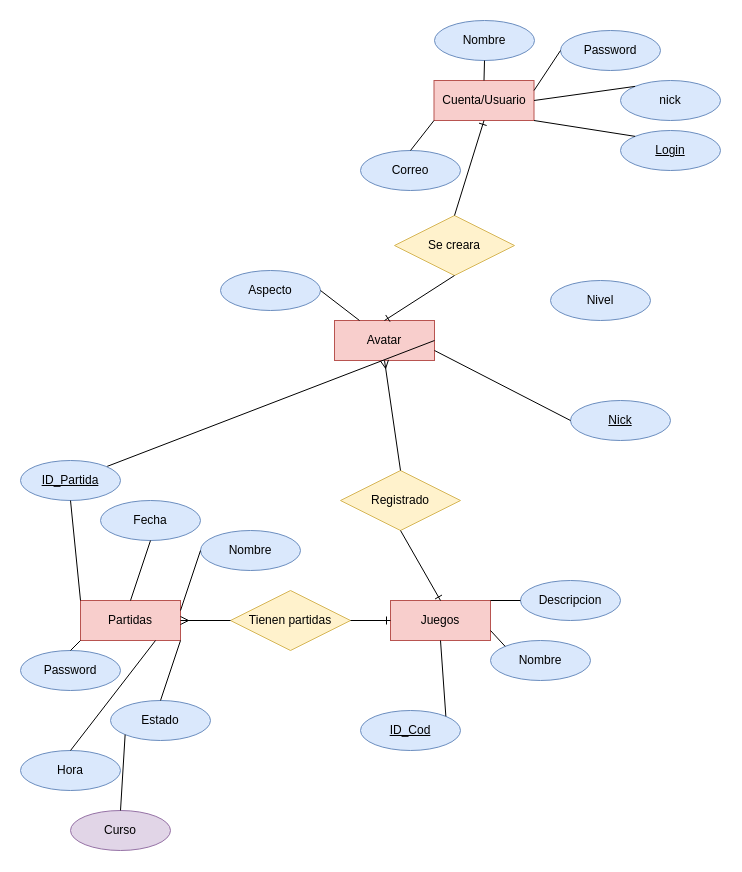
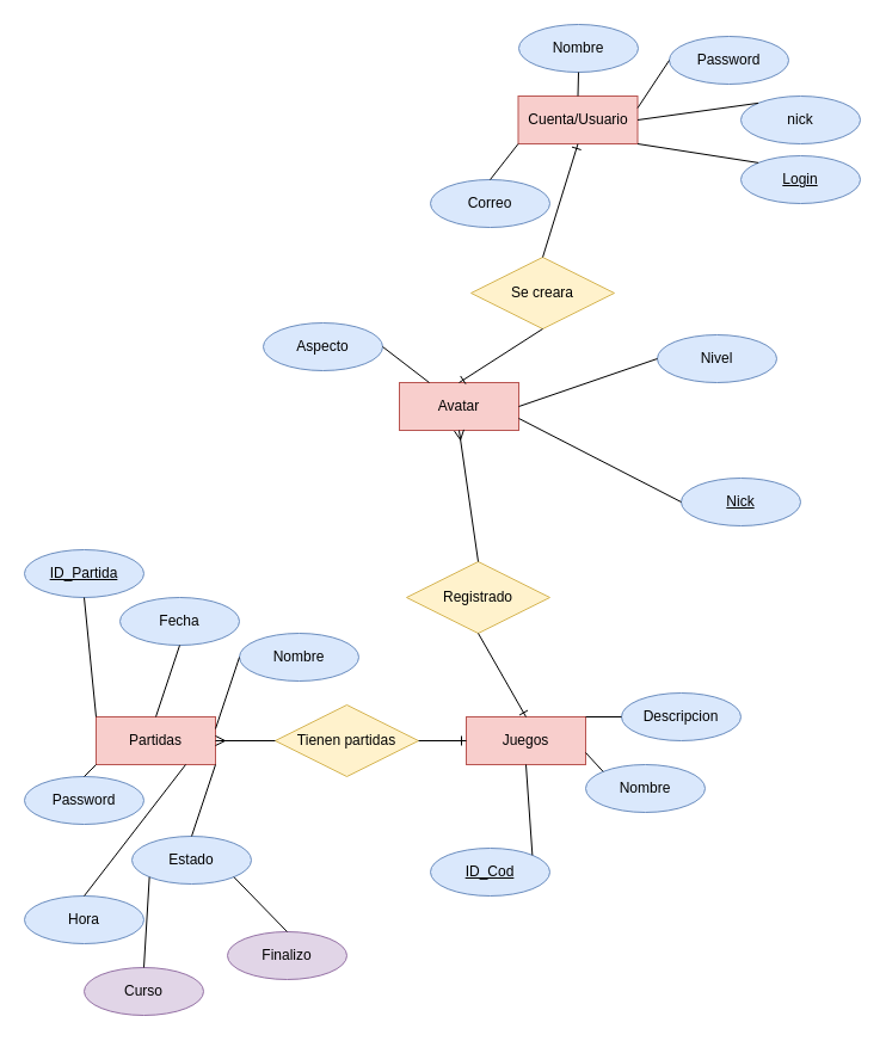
  <mxCell id="0" />
  <mxCell id="1" parent="0" />
  <mxCell id="2" value="Cuenta/Usuario" style="whiteSpace=wrap;html=1;align=center;fillColor=#f8cecc;strokeColor=#b85450;" vertex="1" parent="1"><mxGeometry x="433.5" y="80" width="100" height="40" as="geometry" /></mxCell>
  <mxCell id="3" value="Nombre" style="ellipse;whiteSpace=wrap;html=1;align=center;fillColor=#dae8fc;strokeColor=#6c8ebf;" vertex="1" parent="1"><mxGeometry x="434" y="20" width="100" height="40" as="geometry" /></mxCell>
  <mxCell id="4" value="Correo" style="ellipse;whiteSpace=wrap;html=1;align=center;fillColor=#dae8fc;strokeColor=#6c8ebf;" vertex="1" parent="1"><mxGeometry x="360" y="150" width="100" height="40" as="geometry" /></mxCell>
  <mxCell id="5" value="Password" style="ellipse;whiteSpace=wrap;html=1;align=center;fillColor=#dae8fc;strokeColor=#6c8ebf;" vertex="1" parent="1"><mxGeometry x="560" y="30" width="100" height="40" as="geometry" /></mxCell>
  <mxCell id="6" value="Login" style="ellipse;whiteSpace=wrap;html=1;align=center;fontStyle=4;fillColor=#dae8fc;strokeColor=#6c8ebf;" vertex="1" parent="1"><mxGeometry x="620" y="130" width="100" height="40" as="geometry" /></mxCell>
  <mxCell id="7" value="nick" style="ellipse;whiteSpace=wrap;html=1;align=center;fillColor=#dae8fc;strokeColor=#6c8ebf;" vertex="1" parent="1"><mxGeometry x="620" y="80" width="100" height="40" as="geometry" /></mxCell>
  <mxCell id="8" value="" style="endArrow=none;html=1;rounded=0;exitX=0.5;exitY=1;exitDx=0;exitDy=0;entryX=0.5;entryY=0;entryDx=0;entryDy=0;" edge="1" parent="1" source="3" target="2"><mxGeometry relative="1" as="geometry"><mxPoint x="270" y="410" as="sourcePoint" /><mxPoint x="430" y="410" as="targetPoint" /></mxGeometry></mxCell>
  <mxCell id="9" value="" style="endArrow=none;html=1;rounded=0;exitX=0.5;exitY=0;exitDx=0;exitDy=0;entryX=0;entryY=1;entryDx=0;entryDy=0;" edge="1" parent="1" source="4" target="2"><mxGeometry relative="1" as="geometry"><mxPoint x="240" y="410" as="sourcePoint" /><mxPoint x="400" y="410" as="targetPoint" /></mxGeometry></mxCell>
  <mxCell id="10" value="" style="endArrow=none;html=1;rounded=0;entryX=0;entryY=0.5;entryDx=0;entryDy=0;exitX=1;exitY=0.25;exitDx=0;exitDy=0;" edge="1" parent="1" source="2" target="5"><mxGeometry relative="1" as="geometry"><mxPoint x="500" y="320" as="sourcePoint" /><mxPoint x="660" y="320" as="targetPoint" /></mxGeometry></mxCell>
  <mxCell id="11" value="" style="endArrow=none;html=1;rounded=0;exitX=1;exitY=0.5;exitDx=0;exitDy=0;entryX=0;entryY=0;entryDx=0;entryDy=0;" edge="1" parent="1" source="2" target="7"><mxGeometry relative="1" as="geometry"><mxPoint x="490" y="500" as="sourcePoint" /><mxPoint x="650" y="500" as="targetPoint" /></mxGeometry></mxCell>
  <mxCell id="12" value="" style="endArrow=none;html=1;rounded=0;exitX=1;exitY=1;exitDx=0;exitDy=0;entryX=0;entryY=0;entryDx=0;entryDy=0;" edge="1" parent="1" source="2" target="6"><mxGeometry relative="1" as="geometry"><mxPoint x="360" y="440" as="sourcePoint" /><mxPoint x="520" y="440" as="targetPoint" /></mxGeometry></mxCell>
  <mxCell id="13" value="Avatar" style="whiteSpace=wrap;html=1;align=center;fillColor=#f8cecc;strokeColor=#b85450;" vertex="1" parent="1"><mxGeometry x="334" y="320" width="100" height="40" as="geometry" /></mxCell>
  <mxCell id="14" value="Nivel" style="ellipse;whiteSpace=wrap;html=1;align=center;fillColor=#dae8fc;strokeColor=#6c8ebf;" vertex="1" parent="1"><mxGeometry x="550" y="280" width="100" height="40" as="geometry" /></mxCell>
  <mxCell id="15" value="Aspecto" style="ellipse;whiteSpace=wrap;html=1;align=center;fillColor=#dae8fc;strokeColor=#6c8ebf;" vertex="1" parent="1"><mxGeometry x="220" y="270" width="100" height="40" as="geometry" /></mxCell>
  <mxCell id="16" value="Nick" style="ellipse;whiteSpace=wrap;html=1;align=center;fontStyle=4;fillColor=#dae8fc;strokeColor=#6c8ebf;" vertex="1" parent="1"><mxGeometry x="570" y="400" width="100" height="40" as="geometry" /></mxCell>
  <mxCell id="17" value="" style="endArrow=none;html=1;rounded=0;exitX=1;exitY=0.5;exitDx=0;exitDy=0;entryX=0.25;entryY=0;entryDx=0;entryDy=0;" edge="1" parent="1" source="15" target="13"><mxGeometry relative="1" as="geometry"><mxPoint x="340" y="600" as="sourcePoint" /><mxPoint x="500" y="600" as="targetPoint" /></mxGeometry></mxCell>
- <mxCell id="18" value="" style="endArrow=none;html=1;rounded=0;exitX=1;exitY=0.5;exitDx=0;exitDy=0;" edge="1" parent="1" source="13" target="34"><mxGeometry relative="1" as="geometry"><mxPoint x="500" y="580" as="sourcePoint" /><mxPoint x="660" y="580" as="targetPoint" /></mxGeometry></mxCell>
+ <mxCell id="18" value="" style="endArrow=none;html=1;rounded=0;exitX=1;exitY=0.5;exitDx=0;exitDy=0;entryX=0;entryY=0.5;entryDx=0;entryDy=0;" edge="1" parent="1" source="13" target="14"><mxGeometry relative="1" as="geometry"><mxPoint x="500" y="580" as="sourcePoint" /><mxPoint x="660" y="580" as="targetPoint" /></mxGeometry></mxCell>
  <mxCell id="19" value="" style="endArrow=none;html=1;rounded=0;exitX=1;exitY=0.75;exitDx=0;exitDy=0;entryX=0;entryY=0.5;entryDx=0;entryDy=0;" edge="1" parent="1" source="13" target="16"><mxGeometry relative="1" as="geometry"><mxPoint x="400" y="670" as="sourcePoint" /><mxPoint x="560" y="670" as="targetPoint" /></mxGeometry></mxCell>
  <mxCell id="20" value="Juegos" style="whiteSpace=wrap;html=1;align=center;fillColor=#f8cecc;strokeColor=#b85450;" vertex="1" parent="1"><mxGeometry x="390" y="600" width="100" height="40" as="geometry" /></mxCell>
  <mxCell id="21" value="ID_Cod" style="ellipse;whiteSpace=wrap;html=1;align=center;fontStyle=4;fillColor=#dae8fc;strokeColor=#6c8ebf;" vertex="1" parent="1"><mxGeometry x="360" y="710" width="100" height="40" as="geometry" /></mxCell>
  <mxCell id="22" value="Nombre" style="ellipse;whiteSpace=wrap;html=1;align=center;fillColor=#dae8fc;strokeColor=#6c8ebf;" vertex="1" parent="1"><mxGeometry x="490" y="640" width="100" height="40" as="geometry" /></mxCell>
  <mxCell id="23" value="Descripcion" style="ellipse;whiteSpace=wrap;html=1;align=center;fillColor=#dae8fc;strokeColor=#6c8ebf;" vertex="1" parent="1"><mxGeometry x="520" y="580" width="100" height="40" as="geometry" /></mxCell>
  <mxCell id="24" value="" style="endArrow=none;html=1;rounded=0;exitX=1;exitY=0;exitDx=0;exitDy=0;entryX=0.5;entryY=1;entryDx=0;entryDy=0;" edge="1" parent="1" source="21" target="20"><mxGeometry relative="1" as="geometry"><mxPoint x="400" y="800" as="sourcePoint" /><mxPoint x="560" y="800" as="targetPoint" /></mxGeometry></mxCell>
  <mxCell id="25" value="" style="endArrow=none;html=1;rounded=0;exitX=1;exitY=0.75;exitDx=0;exitDy=0;entryX=0;entryY=0;entryDx=0;entryDy=0;" edge="1" parent="1" source="20" target="22"><mxGeometry relative="1" as="geometry"><mxPoint x="450" y="810" as="sourcePoint" /><mxPoint x="610" y="810" as="targetPoint" /></mxGeometry></mxCell>
  <mxCell id="26" value="" style="endArrow=none;html=1;rounded=0;exitX=1;exitY=0;exitDx=0;exitDy=0;entryX=0;entryY=0.5;entryDx=0;entryDy=0;" edge="1" parent="1" source="20" target="23"><mxGeometry relative="1" as="geometry"><mxPoint x="510" y="660" as="sourcePoint" /><mxPoint x="670" y="660" as="targetPoint" /></mxGeometry></mxCell>
  <mxCell id="27" value="Se creara" style="shape=rhombus;perimeter=rhombusPerimeter;whiteSpace=wrap;html=1;align=center;fillColor=#fff2cc;strokeColor=#d6b656;" vertex="1" parent="1"><mxGeometry x="394" y="215" width="120" height="60" as="geometry" /></mxCell>
  <mxCell id="28" value="" style="fontSize=12;html=1;endArrow=ERone;endFill=1;rounded=0;entryX=0.5;entryY=1;entryDx=0;entryDy=0;exitX=0.5;exitY=0;exitDx=0;exitDy=0;" edge="1" parent="1" source="27" target="2"><mxGeometry width="100" height="100" relative="1" as="geometry"><mxPoint x="380" y="380" as="sourcePoint" /><mxPoint x="480" y="280" as="targetPoint" /></mxGeometry></mxCell>
  <mxCell id="29" value="" style="fontSize=12;html=1;endArrow=ERone;endFill=1;rounded=0;exitX=0.5;exitY=1;exitDx=0;exitDy=0;entryX=0.5;entryY=0;entryDx=0;entryDy=0;" edge="1" parent="1" source="27" target="13"><mxGeometry width="100" height="100" relative="1" as="geometry"><mxPoint x="-30" y="590" as="sourcePoint" /><mxPoint x="490" y="290" as="targetPoint" /></mxGeometry></mxCell>
  <mxCell id="30" value="Registrado" style="shape=rhombus;perimeter=rhombusPerimeter;whiteSpace=wrap;html=1;align=center;fillColor=#fff2cc;strokeColor=#d6b656;" vertex="1" parent="1"><mxGeometry x="340" y="470" width="120" height="60" as="geometry" /></mxCell>
  <mxCell id="31" value="" style="fontSize=12;html=1;endArrow=ERmany;rounded=0;entryX=0.5;entryY=1;entryDx=0;entryDy=0;exitX=0.5;exitY=0;exitDx=0;exitDy=0;" edge="1" parent="1" source="30" target="13"><mxGeometry width="100" height="100" relative="1" as="geometry"><mxPoint x="260" y="580" as="sourcePoint" /><mxPoint x="360" y="480" as="targetPoint" /></mxGeometry></mxCell>
  <mxCell id="32" value="" style="fontSize=12;html=1;endArrow=ERone;endFill=1;rounded=0;entryX=0.5;entryY=0;entryDx=0;entryDy=0;exitX=0.5;exitY=1;exitDx=0;exitDy=0;" edge="1" parent="1" source="30" target="20"><mxGeometry width="100" height="100" relative="1" as="geometry"><mxPoint x="260" y="580" as="sourcePoint" /><mxPoint x="360" y="480" as="targetPoint" /></mxGeometry></mxCell>
  <mxCell id="33" value="Partidas" style="whiteSpace=wrap;html=1;align=center;fillColor=#f8cecc;strokeColor=#b85450;" vertex="1" parent="1"><mxGeometry x="80" y="600" width="100" height="40" as="geometry" /></mxCell>
  <mxCell id="34" value="ID_Partida" style="ellipse;whiteSpace=wrap;html=1;align=center;fontStyle=4;fillColor=#dae8fc;strokeColor=#6c8ebf;" vertex="1" parent="1"><mxGeometry y="460" width="100" height="40" as="geometry" x="20" /></mxCell>
  <mxCell id="35" value="Password" style="ellipse;whiteSpace=wrap;html=1;align=center;fillColor=#dae8fc;strokeColor=#6c8ebf;" vertex="1" parent="1"><mxGeometry y="650" width="100" height="40" as="geometry" x="20" /></mxCell>
  <mxCell id="36" value="Hora" style="ellipse;whiteSpace=wrap;html=1;align=center;fillColor=#dae8fc;strokeColor=#6c8ebf;" vertex="1" parent="1"><mxGeometry y="750" width="100" height="40" as="geometry" x="20" /></mxCell>
  <mxCell id="37" value="Fecha" style="ellipse;whiteSpace=wrap;html=1;align=center;fillColor=#dae8fc;strokeColor=#6c8ebf;" vertex="1" parent="1"><mxGeometry x="100" y="500" width="100" height="40" as="geometry" /></mxCell>
  <mxCell id="38" value="Nombre" style="ellipse;whiteSpace=wrap;html=1;align=center;fillColor=#dae8fc;strokeColor=#6c8ebf;" vertex="1" parent="1"><mxGeometry x="200" y="530" width="100" height="40" as="geometry" /></mxCell>
  <mxCell id="39" value="Estado" style="ellipse;whiteSpace=wrap;html=1;align=center;fillColor=#dae8fc;strokeColor=#6c8ebf;" vertex="1" parent="1"><mxGeometry x="110" y="700" width="100" height="40" as="geometry" /></mxCell>
+ <mxCell id="40" value="Finalizo" style="ellipse;whiteSpace=wrap;html=1;align=center;fillColor=#e1d5e7;strokeColor=#9673a6;" vertex="1" parent="1"><mxGeometry x="190" y="780" width="100" height="40" as="geometry" /></mxCell>
  <mxCell id="41" value="Curso" style="ellipse;whiteSpace=wrap;html=1;align=center;fillColor=#e1d5e7;strokeColor=#9673a6;" vertex="1" parent="1"><mxGeometry x="70" y="810" width="100" height="40" as="geometry" /></mxCell>
  <mxCell id="42" value="" style="endArrow=none;html=1;rounded=0;exitX=0;exitY=0;exitDx=0;exitDy=0;entryX=0.5;entryY=1;entryDx=0;entryDy=0;" edge="1" parent="1" source="33" target="34"><mxGeometry relative="1" as="geometry"><mxPoint x="280" y="510" as="sourcePoint" /><mxPoint x="440" y="510" as="targetPoint" /></mxGeometry></mxCell>
  <mxCell id="43" value="" style="endArrow=none;html=1;rounded=0;exitX=0.5;exitY=0;exitDx=0;exitDy=0;entryX=0.5;entryY=1;entryDx=0;entryDy=0;" edge="1" parent="1" source="33" target="37"><mxGeometry relative="1" as="geometry"><mxPoint x="70" y="620" as="sourcePoint" /><mxPoint x="70" y="570" as="targetPoint" /></mxGeometry></mxCell>
  <mxCell id="44" value="" style="endArrow=none;html=1;rounded=0;exitX=1;exitY=0.25;exitDx=0;exitDy=0;entryX=0;entryY=0.5;entryDx=0;entryDy=0;" edge="1" parent="1" source="33" target="38"><mxGeometry relative="1" as="geometry"><mxPoint x="200" y="670" as="sourcePoint" /><mxPoint x="200" y="620" as="targetPoint" /></mxGeometry></mxCell>
  <mxCell id="45" value="" style="endArrow=none;html=1;rounded=0;exitX=0.5;exitY=0;exitDx=0;exitDy=0;entryX=1;entryY=1;entryDx=0;entryDy=0;" edge="1" parent="1" source="39" target="33"><mxGeometry relative="1" as="geometry"><mxPoint x="160" y="720" as="sourcePoint" /><mxPoint x="160" y="670" as="targetPoint" /></mxGeometry></mxCell>
  <mxCell id="46" value="" style="endArrow=none;html=1;rounded=0;exitX=0.5;exitY=0;exitDx=0;exitDy=0;entryX=0.75;entryY=1;entryDx=0;entryDy=0;" edge="1" parent="1" source="36" target="33"><mxGeometry relative="1" as="geometry"><mxPoint x="90" y="720" as="sourcePoint" /><mxPoint x="90" y="670" as="targetPoint" /></mxGeometry></mxCell>
  <mxCell id="47" value="" style="endArrow=none;html=1;rounded=0;exitX=0.5;exitY=0;exitDx=0;exitDy=0;entryX=0;entryY=1;entryDx=0;entryDy=0;" edge="1" parent="1" source="35" target="33"><mxGeometry relative="1" as="geometry"><mxPoint x="0" y="730" as="sourcePoint" /><mxPoint x="0" y="680" as="targetPoint" /></mxGeometry></mxCell>
  <mxCell id="48" value="" style="endArrow=none;html=1;rounded=0;exitX=0.5;exitY=0;exitDx=0;exitDy=0;entryX=0;entryY=1;entryDx=0;entryDy=0;" edge="1" parent="1" source="41" target="39"><mxGeometry relative="1" as="geometry"><mxPoint x="210" y="840" as="sourcePoint" /><mxPoint x="210" y="790" as="targetPoint" /></mxGeometry></mxCell>
+ <mxCell id="49" value="" style="endArrow=none;html=1;rounded=0;exitX=0.5;exitY=0;exitDx=0;exitDy=0;entryX=1;entryY=1;entryDx=0;entryDy=0;" edge="1" parent="1" source="40" target="39"><mxGeometry relative="1" as="geometry"><mxPoint x="270" y="830" as="sourcePoint" /><mxPoint x="270" y="780" as="targetPoint" /></mxGeometry></mxCell>
  <mxCell id="50" value="Tienen partidas" style="shape=rhombus;perimeter=rhombusPerimeter;whiteSpace=wrap;html=1;align=center;fillColor=#fff2cc;strokeColor=#d6b656;" vertex="1" parent="1"><mxGeometry x="230" y="590" width="120" height="60" as="geometry" /></mxCell>
  <mxCell id="51" value="" style="edgeStyle=entityRelationEdgeStyle;fontSize=12;html=1;endArrow=ERone;endFill=1;rounded=0;entryX=0;entryY=0.5;entryDx=0;entryDy=0;exitX=1;exitY=0.5;exitDx=0;exitDy=0;" edge="1" parent="1" source="50" target="20"><mxGeometry width="100" height="100" relative="1" as="geometry"><mxPoint x="310" y="700" as="sourcePoint" /><mxPoint x="410" y="600" as="targetPoint" /></mxGeometry></mxCell>
  <mxCell id="52" value="" style="edgeStyle=entityRelationEdgeStyle;fontSize=12;html=1;endArrow=ERmany;rounded=0;entryX=1;entryY=0.5;entryDx=0;entryDy=0;exitX=0;exitY=0.5;exitDx=0;exitDy=0;" edge="1" parent="1" source="50" target="33"><mxGeometry width="100" height="100" relative="1" as="geometry"><mxPoint x="310" y="700" as="sourcePoint" /><mxPoint x="410" y="600" as="targetPoint" /></mxGeometry></mxCell>
